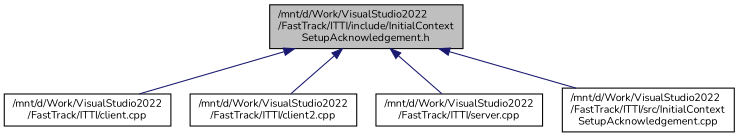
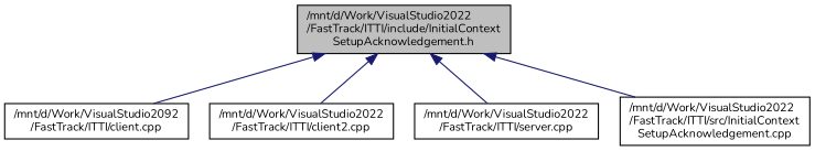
  digraph {
    fontname=Nunito
    node [color=black fillcolor=white fontname=Nunito fontsize=10 shape=record style=filled]
    edge [color=midnightblue dir=back fontname=Nunito fontsize=10 labelfontname=Helvetica labelfontsize=10 style=solid]
    n1 [fillcolor=grey75 fontcolor=black height=0.2 label="/mnt/d/Work/VisualStudio2022\l/FastTrack/ITTI/include/InitialContext\lSetupAcknowledgement.h" width=0.4]
-   n2 [height=0.2 label="/mnt/d/Work/VisualStudio2022\l/FastTrack/ITTI/client.cpp" width=0.4]
+   n2 [height=0.2 label="/mnt/d/Work/VisualStudio2092\l/FastTrack/ITTI/client.cpp" width=0.4]
    n3 [height=0.2 label="/mnt/d/Work/VisualStudio2022\l/FastTrack/ITTI/client2.cpp" width=0.4]
    n4 [height=0.2 label="/mnt/d/Work/VisualStudio2022\l/FastTrack/ITTI/server.cpp" width=0.4]
    n5 [height=0.2 label="/mnt/d/Work/VisualStudio2022\l/FastTrack/ITTI/src/InitialContext\lSetupAcknowledgement.cpp" width=0.4]
    n1 -> n2
    n1 -> n3
    n1 -> n4
    n1 -> n5
  }
